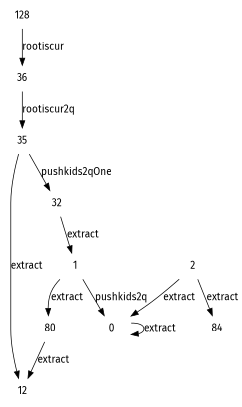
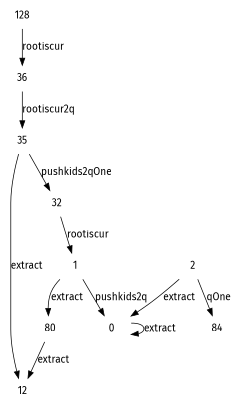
  digraph {
    fontname="Fira Sans"
    node [fontname="Fira Sans" shape=plaintext]
    edge [fontname="Fira Sans"]
    128
    36
    35
    32
    12
    1
    0
    n8 [label=80]
    2
    84
    128 -> 36 [label=rootiscur]
    36 -> 35 [label=rootiscur2q]
    35 -> 32 [label=pushkids2qOne]
    35 -> 12 [label=extract]
-   32 -> 1 [label=extract]
+   32 -> 1 [label=rootiscur]
    1 -> 0 [label=pushkids2q]
    1 -> n8 [label=extract]
    0 -> 0 [label=extract]
    n8 -> 12 [label=extract]
    2 -> 0 [label=extract]
-   2 -> 84 [label=extract]
+   2 -> 84 [label=qOne]
  }
